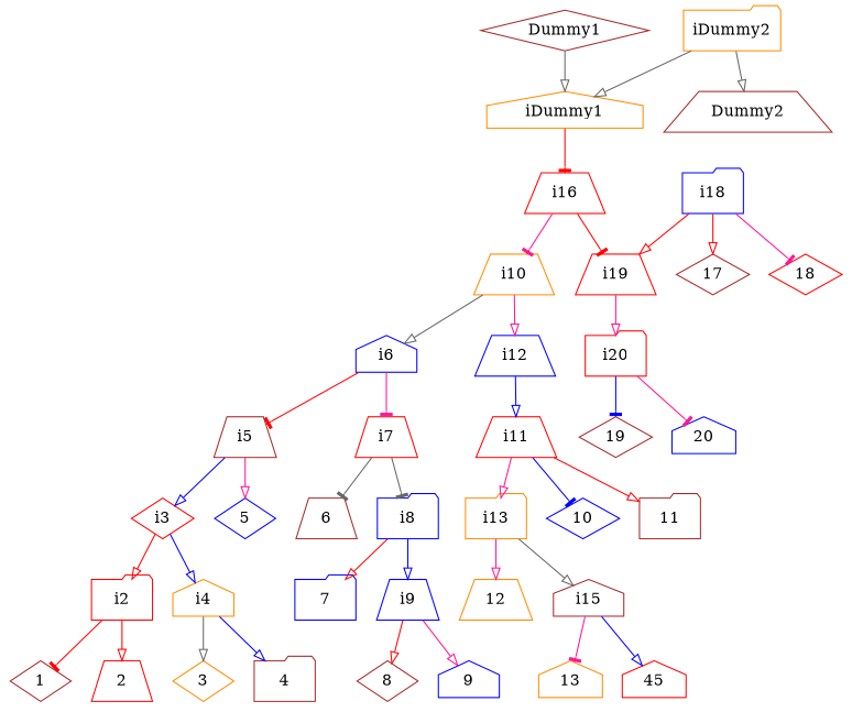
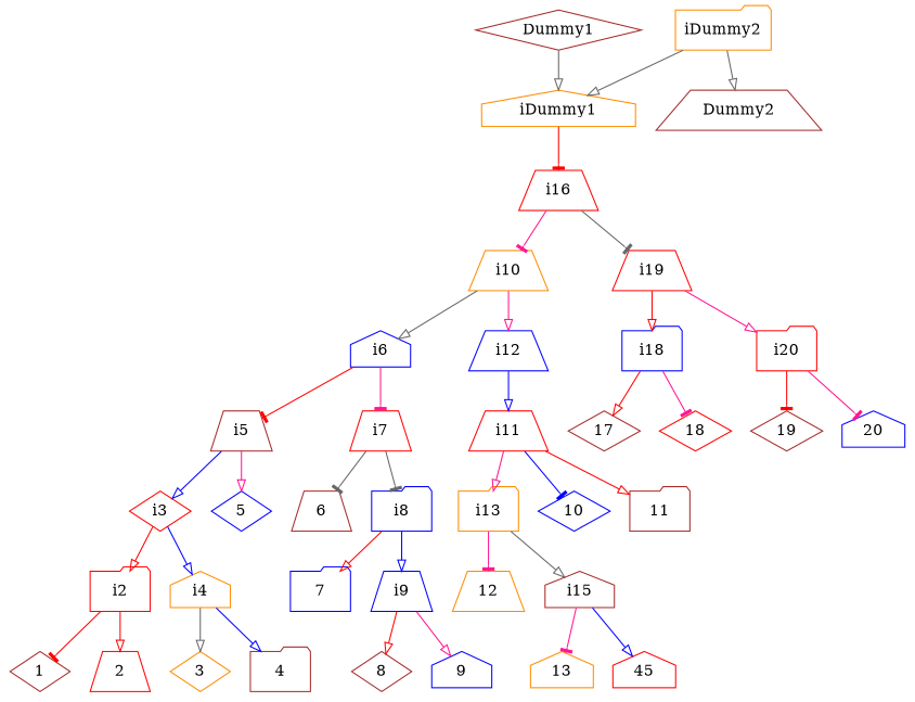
  digraph {
    node [color=brown shape=trapezium]
    edge [arrowhead=onormal color=red]
    iDummy2 [color=darkorange shape=folder]
    iDummy1 [color=darkorange shape=house]
    Dummy2
    i16 [color=red]
    i10 [color=darkorange]
    i19 [color=red]
    Dummy1 [shape=diamond]
    i6 [color=blue shape=house]
    i12 [color=blue]
    i18 [color=blue shape=folder]
    i20 [color=red shape=folder]
    i5
    i7 [color=red]
    i11 [color=red]
    17 [shape=diamond]
    18 [color=red shape=diamond]
    19 [shape=diamond]
    20 [color=blue shape=house]
    i3 [color=red shape=diamond]
    5 [color=blue shape=diamond]
    6
    i8 [color=blue shape=folder]
    i13 [color=darkorange shape=folder]
    10 [color=blue shape=diamond]
    11 [shape=folder]
    12 [color=darkorange]
    i15 [shape=house]
    i2 [color=red shape=folder]
    i4 [color=darkorange shape=house]
    7 [color=blue shape=folder]
    i9 [color=blue]
    13 [color=darkorange shape=house]
    n33 [color=red label=45 shape=house]
    1 [shape=diamond]
    2 [color=red]
    3 [color=darkorange shape=diamond]
    4 [shape=folder]
    8 [shape=diamond]
    9 [color=blue shape=house]
    iDummy2 -> iDummy1 [color=gray40]
    iDummy2 -> Dummy2 [color=gray40]
    iDummy1 -> i16 [arrowhead=tee]
    i16 -> i10 [arrowhead=tee color=deeppink]
-   i16 -> i19 [arrowhead=tee]
+   i16 -> i19 [arrowhead=tee color=gray40]
    i10 -> i6 [color=gray40]
    i10 -> i12 [color=deeppink]
-   i18 -> i19
+   i19 -> i18
    i19 -> i20 [color=deeppink]
    Dummy1 -> iDummy1 [color=gray40]
    i6 -> i5 [arrowhead=tee]
    i6 -> i7 [arrowhead=tee color=deeppink]
    i12 -> i11 [color=blue]
    i18 -> 17
    i18 -> 18 [arrowhead=tee color=deeppink]
-   i20 -> 19 [arrowhead=tee color=blue]
+   i20 -> 19 [arrowhead=tee]
    i20 -> 20 [arrowhead=tee color=deeppink]
    i5 -> i3 [color=blue]
    i5 -> 5 [color=deeppink]
    i7 -> 6 [arrowhead=tee color=gray40]
    i7 -> i8 [arrowhead=tee color=gray40]
    i11 -> i13 [color=deeppink]
    i11 -> 10 [arrowhead=tee color=blue]
    i11 -> 11
    i3 -> i2
    i3 -> i4 [color=blue]
    i8 -> 7
    i8 -> i9 [color=blue]
-   i13 -> 12 [color=deeppink]
+   i13 -> 12 [arrowhead=tee color=deeppink]
    i13 -> i15 [color=gray40]
    i15 -> 13 [arrowhead=tee color=deeppink]
    i15 -> n33 [color=blue]
    i2 -> 1 [arrowhead=tee]
    i2 -> 2
    i4 -> 3 [color=gray40]
    i4 -> 4 [color=blue]
    i9 -> 8
    i9 -> 9 [color=deeppink]
  }
